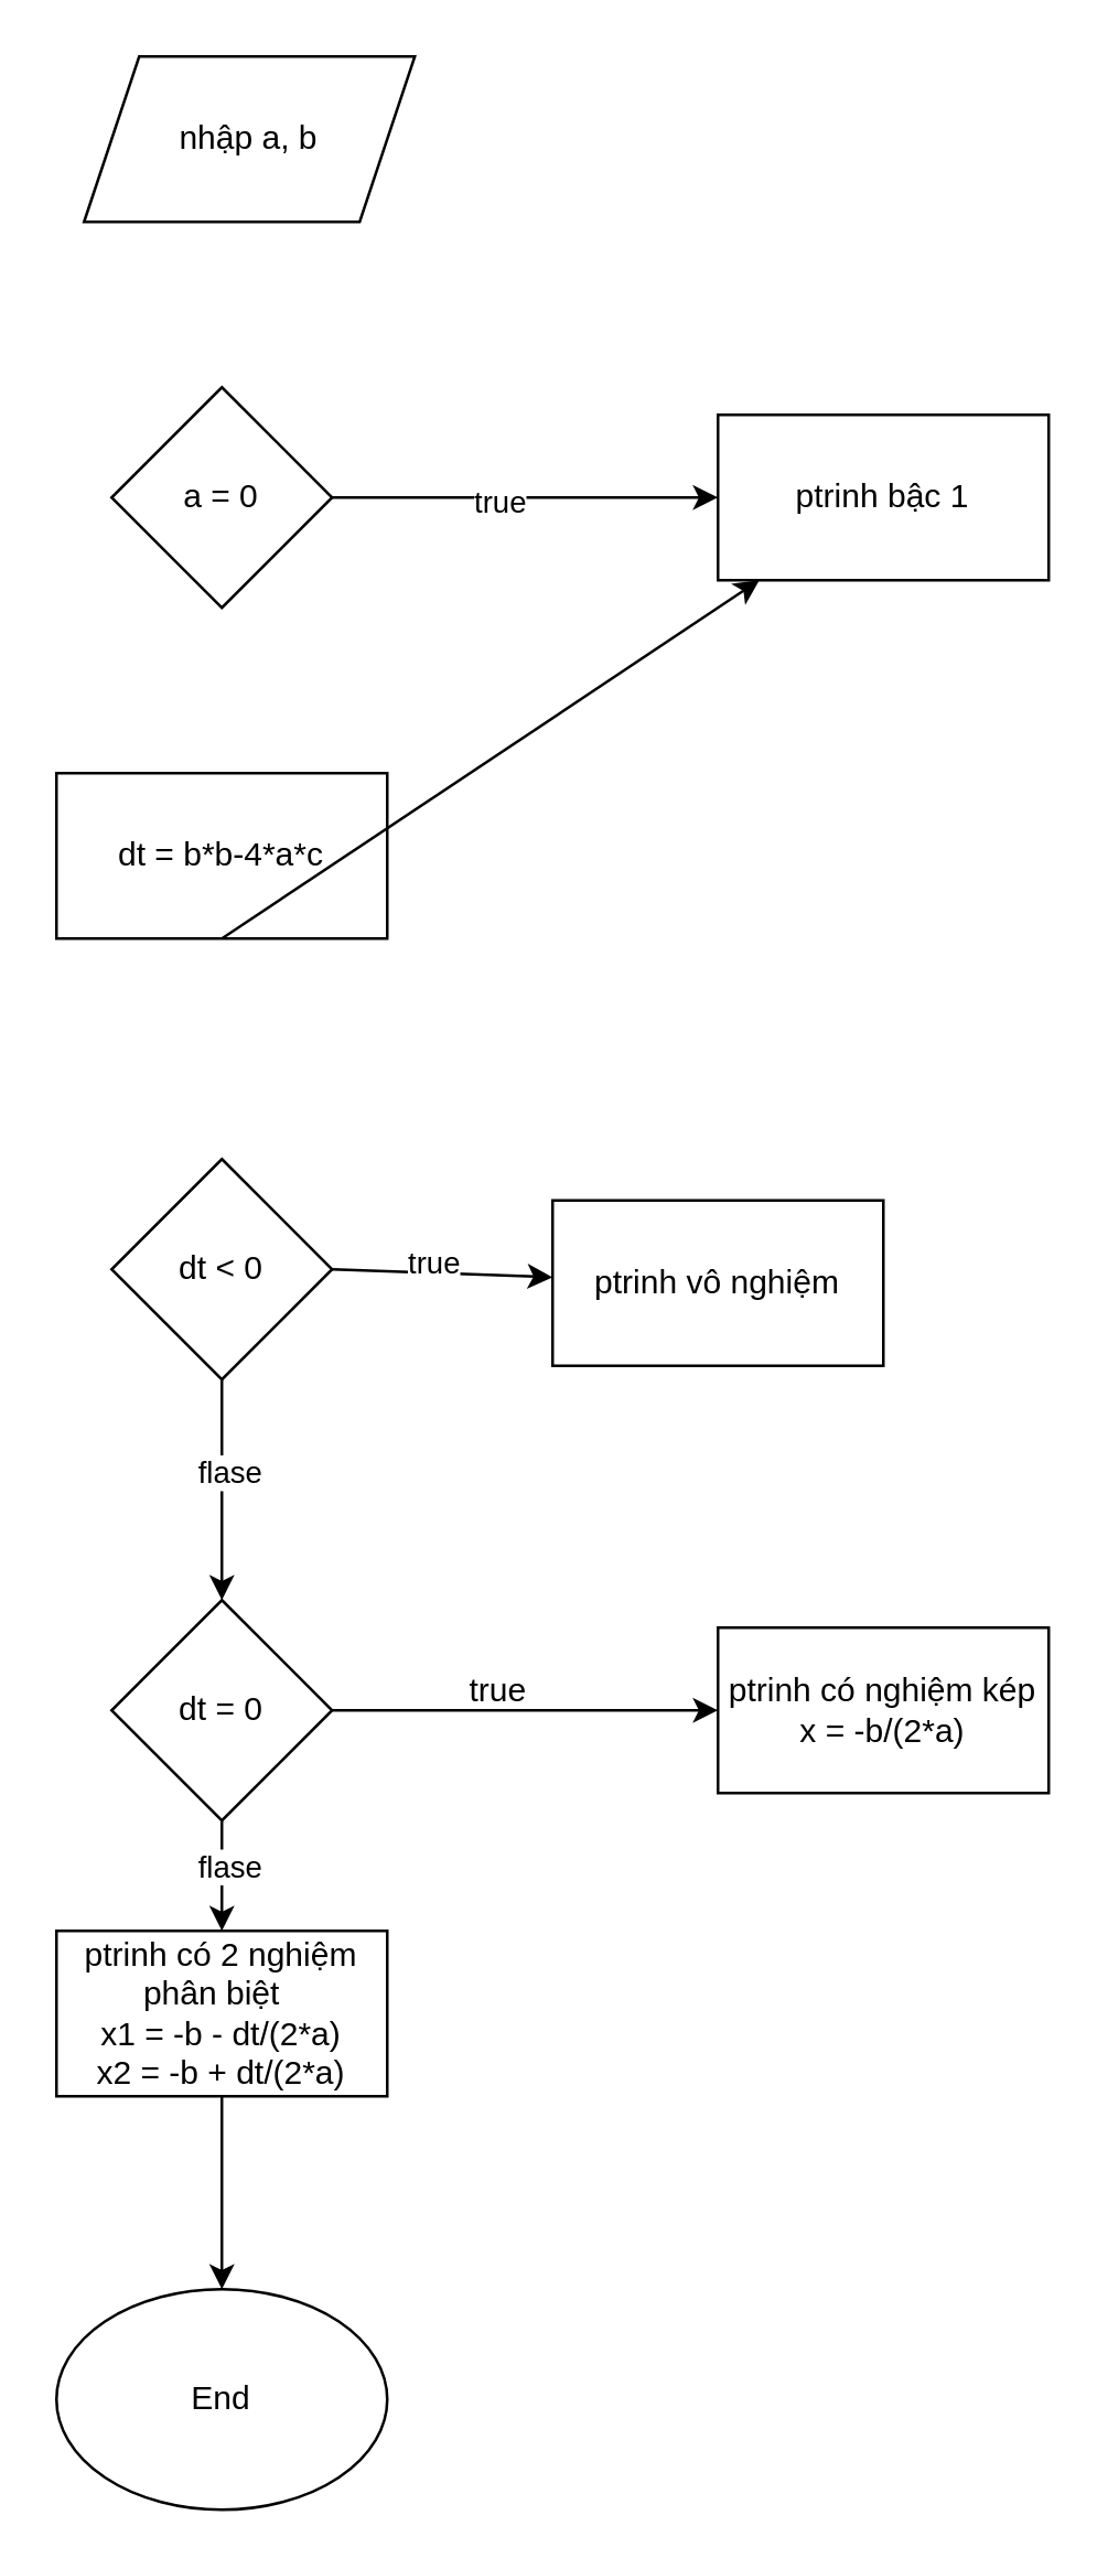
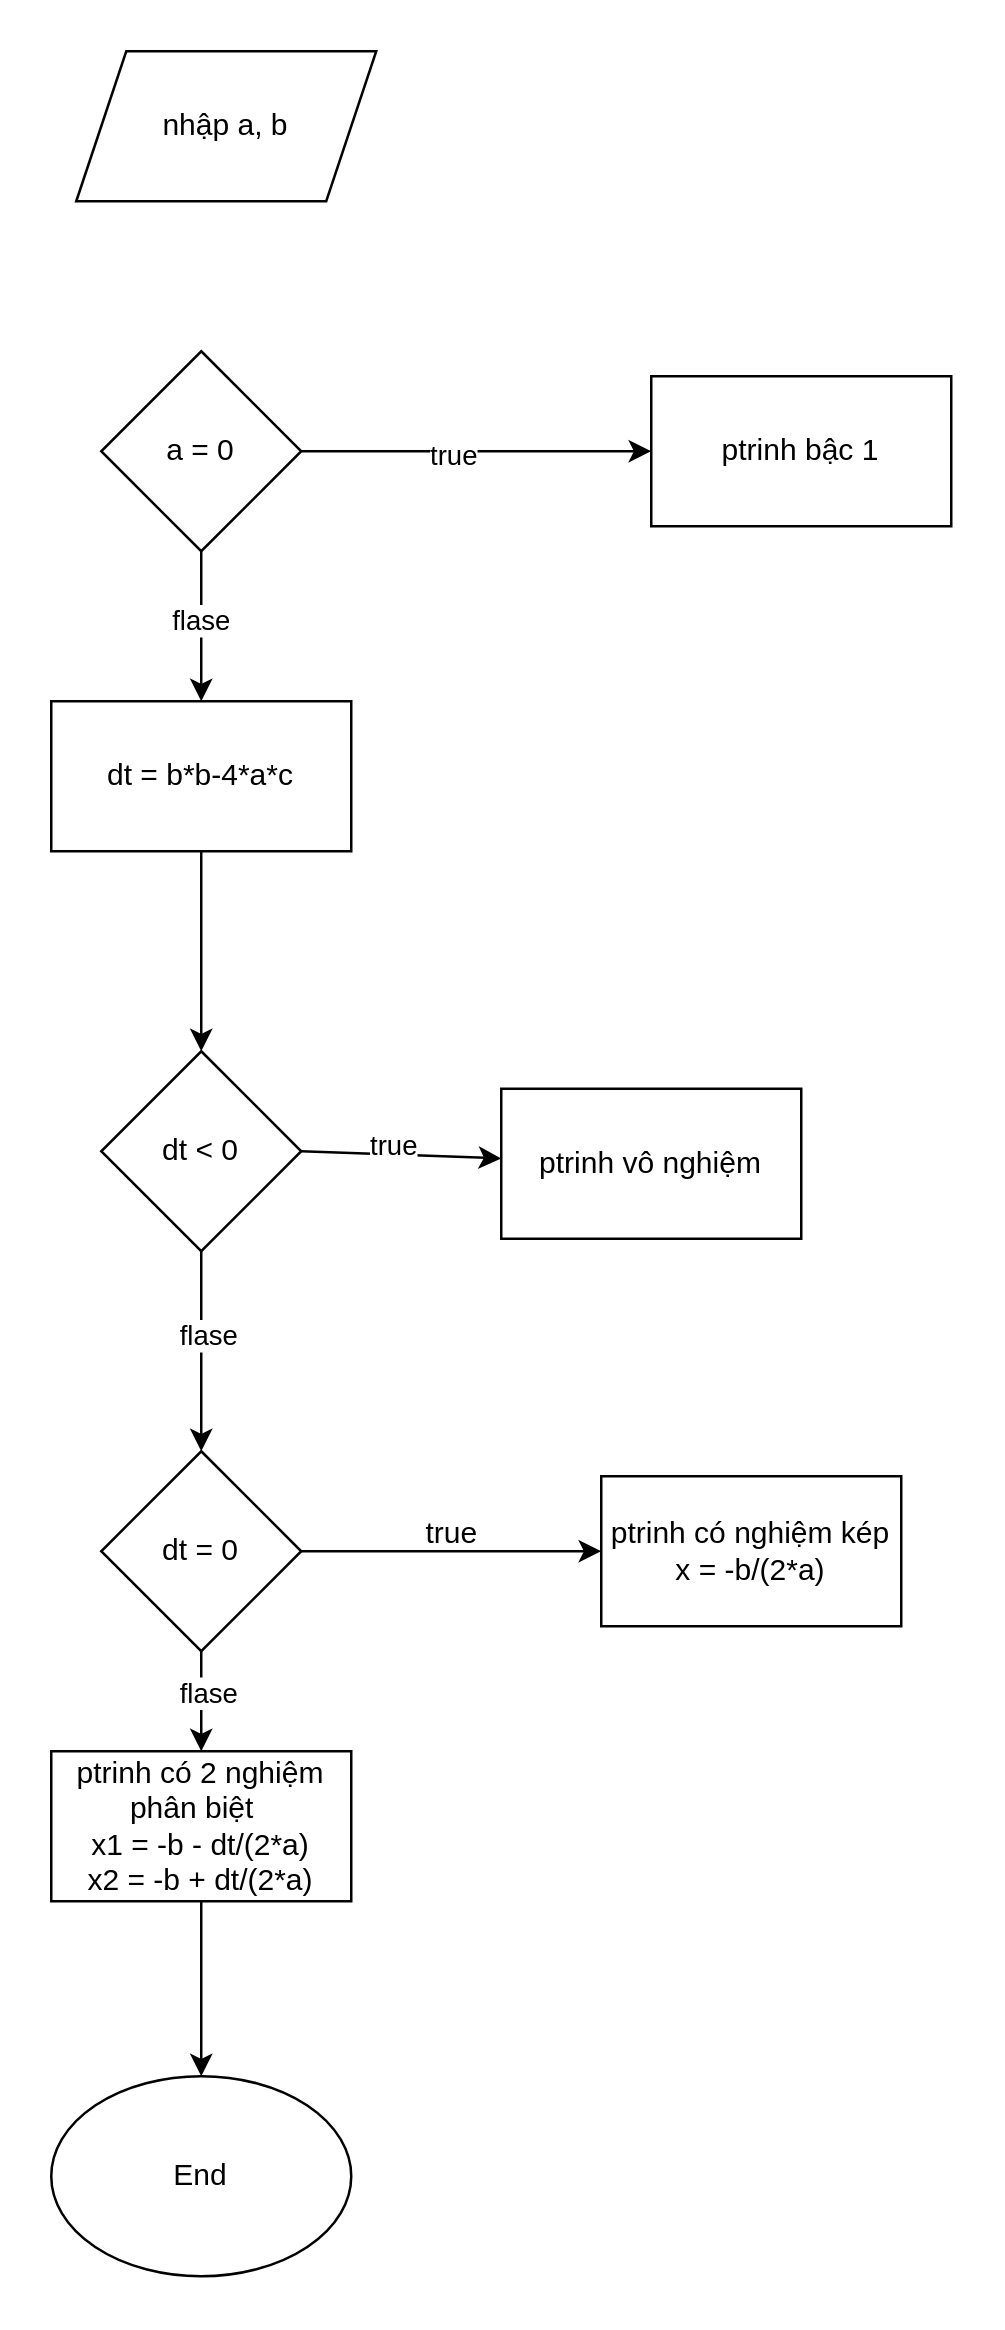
  <mxCell id="0" />
  <mxCell id="1" parent="0" />
  <mxCell id="2" value="nhập a, b" style="shape=parallelogram;perimeter=parallelogramPerimeter;whiteSpace=wrap;html=1;fixedSize=1;" vertex="1" parent="1"><mxGeometry x="30" y="20" width="120" height="60" as="geometry" /></mxCell>
  <mxCell id="3" value="a = 0" style="rhombus;whiteSpace=wrap;html=1;" vertex="1" parent="1"><mxGeometry x="40" y="140" width="80" height="80" as="geometry" /></mxCell>
  <mxCell id="4" value="" style="endArrow=classic;html=1;rounded=0;exitX=1;exitY=0.5;exitDx=0;exitDy=0;" edge="1" parent="1" source="3" target="6"><mxGeometry width="50" height="50" relative="1" as="geometry"><mxPoint x="290" y="180" as="sourcePoint" /><mxPoint x="260" y="180" as="targetPoint" /></mxGeometry></mxCell>
  <mxCell id="5" value="true" style="edgeLabel;html=1;align=center;verticalAlign=middle;resizable=0;points=[];" connectable="0" vertex="1" parent="4"><mxGeometry x="-0.146" y="-1" relative="1" as="geometry"><mxPoint as="offset" /></mxGeometry></mxCell>
  <mxCell id="6" value="ptrinh bậc 1" style="rounded=0;whiteSpace=wrap;html=1;" vertex="1" parent="1"><mxGeometry x="260" y="150" width="120" height="60" as="geometry" /></mxCell>
  <mxCell id="7" value="dt = b*b-4*a*c" style="rounded=0;whiteSpace=wrap;html=1;" vertex="1" parent="1"><mxGeometry x="20" y="280" width="120" height="60" as="geometry" /></mxCell>
+ <mxCell id="8" value="" style="endArrow=classic;html=1;rounded=0;exitX=0.5;exitY=1;exitDx=0;exitDy=0;" edge="1" parent="1" source="3" target="7"><mxGeometry width="50" height="50" relative="1" as="geometry"><mxPoint x="290" y="470" as="sourcePoint" /><mxPoint x="340" y="420" as="targetPoint" /></mxGeometry></mxCell>
+ <mxCell id="9" value="flase" style="edgeLabel;html=1;align=center;verticalAlign=middle;resizable=0;points=[];" connectable="0" vertex="1" parent="8"><mxGeometry x="-0.107" y="-1" relative="1" as="geometry"><mxPoint as="offset" /></mxGeometry></mxCell>
  <mxCell id="10" value="dt &amp;lt; 0" style="rhombus;whiteSpace=wrap;html=1;" vertex="1" parent="1"><mxGeometry x="40" y="420" width="80" height="80" as="geometry" /></mxCell>
- <mxCell id="11" value="" style="endArrow=classic;html=1;rounded=0;exitX=0.5;exitY=1;exitDx=0;exitDy=0;" edge="1" parent="1" source="7" target="6"><mxGeometry width="50" height="50" relative="1" as="geometry"><mxPoint x="290" y="470" as="sourcePoint" /><mxPoint x="340" y="420" as="targetPoint" /></mxGeometry></mxCell>
+ <mxCell id="11" value="" style="endArrow=classic;html=1;rounded=0;exitX=0.5;exitY=1;exitDx=0;exitDy=0;" edge="1" parent="1" source="7" target="10"><mxGeometry width="50" height="50" relative="1" as="geometry"><mxPoint x="290" y="470" as="sourcePoint" /><mxPoint x="340" y="420" as="targetPoint" /></mxGeometry></mxCell>
  <mxCell id="12" value="" style="endArrow=classic;html=1;rounded=0;exitX=1;exitY=0.5;exitDx=0;exitDy=0;" edge="1" parent="1" source="10" target="14"><mxGeometry width="50" height="50" relative="1" as="geometry"><mxPoint x="290" y="470" as="sourcePoint" /><mxPoint x="260" y="460" as="targetPoint" /></mxGeometry></mxCell>
  <mxCell id="13" value="true" style="edgeLabel;html=1;align=center;verticalAlign=middle;resizable=0;points=[];" connectable="0" vertex="1" parent="12"><mxGeometry x="-0.103" y="4" relative="1" as="geometry"><mxPoint as="offset" /></mxGeometry></mxCell>
  <mxCell id="14" value="ptrinh vô nghiệm" style="rounded=0;whiteSpace=wrap;html=1;" vertex="1" parent="1"><mxGeometry x="200" y="435" width="120" height="60" as="geometry" /></mxCell>
  <mxCell id="15" value="dt = 0" style="rhombus;whiteSpace=wrap;html=1;" vertex="1" parent="1"><mxGeometry x="40" y="580" width="80" height="80" as="geometry" /></mxCell>
  <mxCell id="16" value="" style="endArrow=classic;html=1;rounded=0;exitX=0.5;exitY=1;exitDx=0;exitDy=0;" edge="1" parent="1" source="10" target="15"><mxGeometry width="50" height="50" relative="1" as="geometry"><mxPoint x="290" y="760" as="sourcePoint" /><mxPoint x="340" y="710" as="targetPoint" /></mxGeometry></mxCell>
  <mxCell id="17" value="flase" style="edgeLabel;html=1;align=center;verticalAlign=middle;resizable=0;points=[];" connectable="0" vertex="1" parent="16"><mxGeometry x="-0.185" y="2" relative="1" as="geometry"><mxPoint as="offset" /></mxGeometry></mxCell>
  <mxCell id="18" value="" style="endArrow=classic;html=1;rounded=0;exitX=1;exitY=0.5;exitDx=0;exitDy=0;" edge="1" parent="1" source="15" target="19"><mxGeometry width="50" height="50" relative="1" as="geometry"><mxPoint x="290" y="760" as="sourcePoint" /><mxPoint x="270" y="620" as="targetPoint" /></mxGeometry></mxCell>
- <mxCell id="19" value="ptrinh có nghiệm kép x = -b/(2*a)" style="rounded=0;whiteSpace=wrap;html=1;" vertex="1" parent="1"><mxGeometry x="260" y="590" width="120" height="60" as="geometry" /></mxCell>
+ <mxCell id="19" value="ptrinh có nghiệm kép x = -b/(2*a)" style="rounded=0;whiteSpace=wrap;html=1;" vertex="1" parent="1"><mxGeometry x="240" y="590" width="120" height="60" as="geometry" /></mxCell>
  <mxCell id="20" value="true" style="text;html=1;align=center;verticalAlign=middle;resizable=0;points=[];autosize=1;strokeColor=none;fillColor=none;" vertex="1" parent="1"><mxGeometry x="160" y="598" width="40" height="30" as="geometry" /></mxCell>
  <mxCell id="21" value="" style="endArrow=classic;html=1;rounded=0;exitX=0.5;exitY=1;exitDx=0;exitDy=0;" edge="1" parent="1" source="15" target="23"><mxGeometry width="50" height="50" relative="1" as="geometry"><mxPoint x="290" y="760" as="sourcePoint" /><mxPoint x="80" y="740" as="targetPoint" /></mxGeometry></mxCell>
  <mxCell id="22" value="flase" style="edgeLabel;html=1;align=center;verticalAlign=middle;resizable=0;points=[];" connectable="0" vertex="1" parent="21"><mxGeometry x="-0.22" y="2" relative="1" as="geometry"><mxPoint as="offset" /></mxGeometry></mxCell>
  <mxCell id="23" value="ptrinh có 2 nghiệm phân biệt&amp;nbsp;&amp;nbsp;&lt;br&gt;x1 = -b - dt/(2*a)&lt;br&gt;x2 = -b + dt/(2*a)" style="rounded=0;whiteSpace=wrap;html=1;" vertex="1" parent="1"><mxGeometry x="20" y="700" width="120" height="60" as="geometry" /></mxCell>
  <mxCell id="24" value="" style="endArrow=classic;html=1;rounded=0;exitX=0.5;exitY=1;exitDx=0;exitDy=0;" edge="1" parent="1" source="23"><mxGeometry width="50" height="50" relative="1" as="geometry"><mxPoint x="290" y="760" as="sourcePoint" /><mxPoint x="80" y="830" as="targetPoint" /></mxGeometry></mxCell>
  <mxCell id="25" value="End" style="ellipse;whiteSpace=wrap;html=1;" vertex="1" parent="1"><mxGeometry x="20" y="830" width="120" height="80" as="geometry" /></mxCell>
